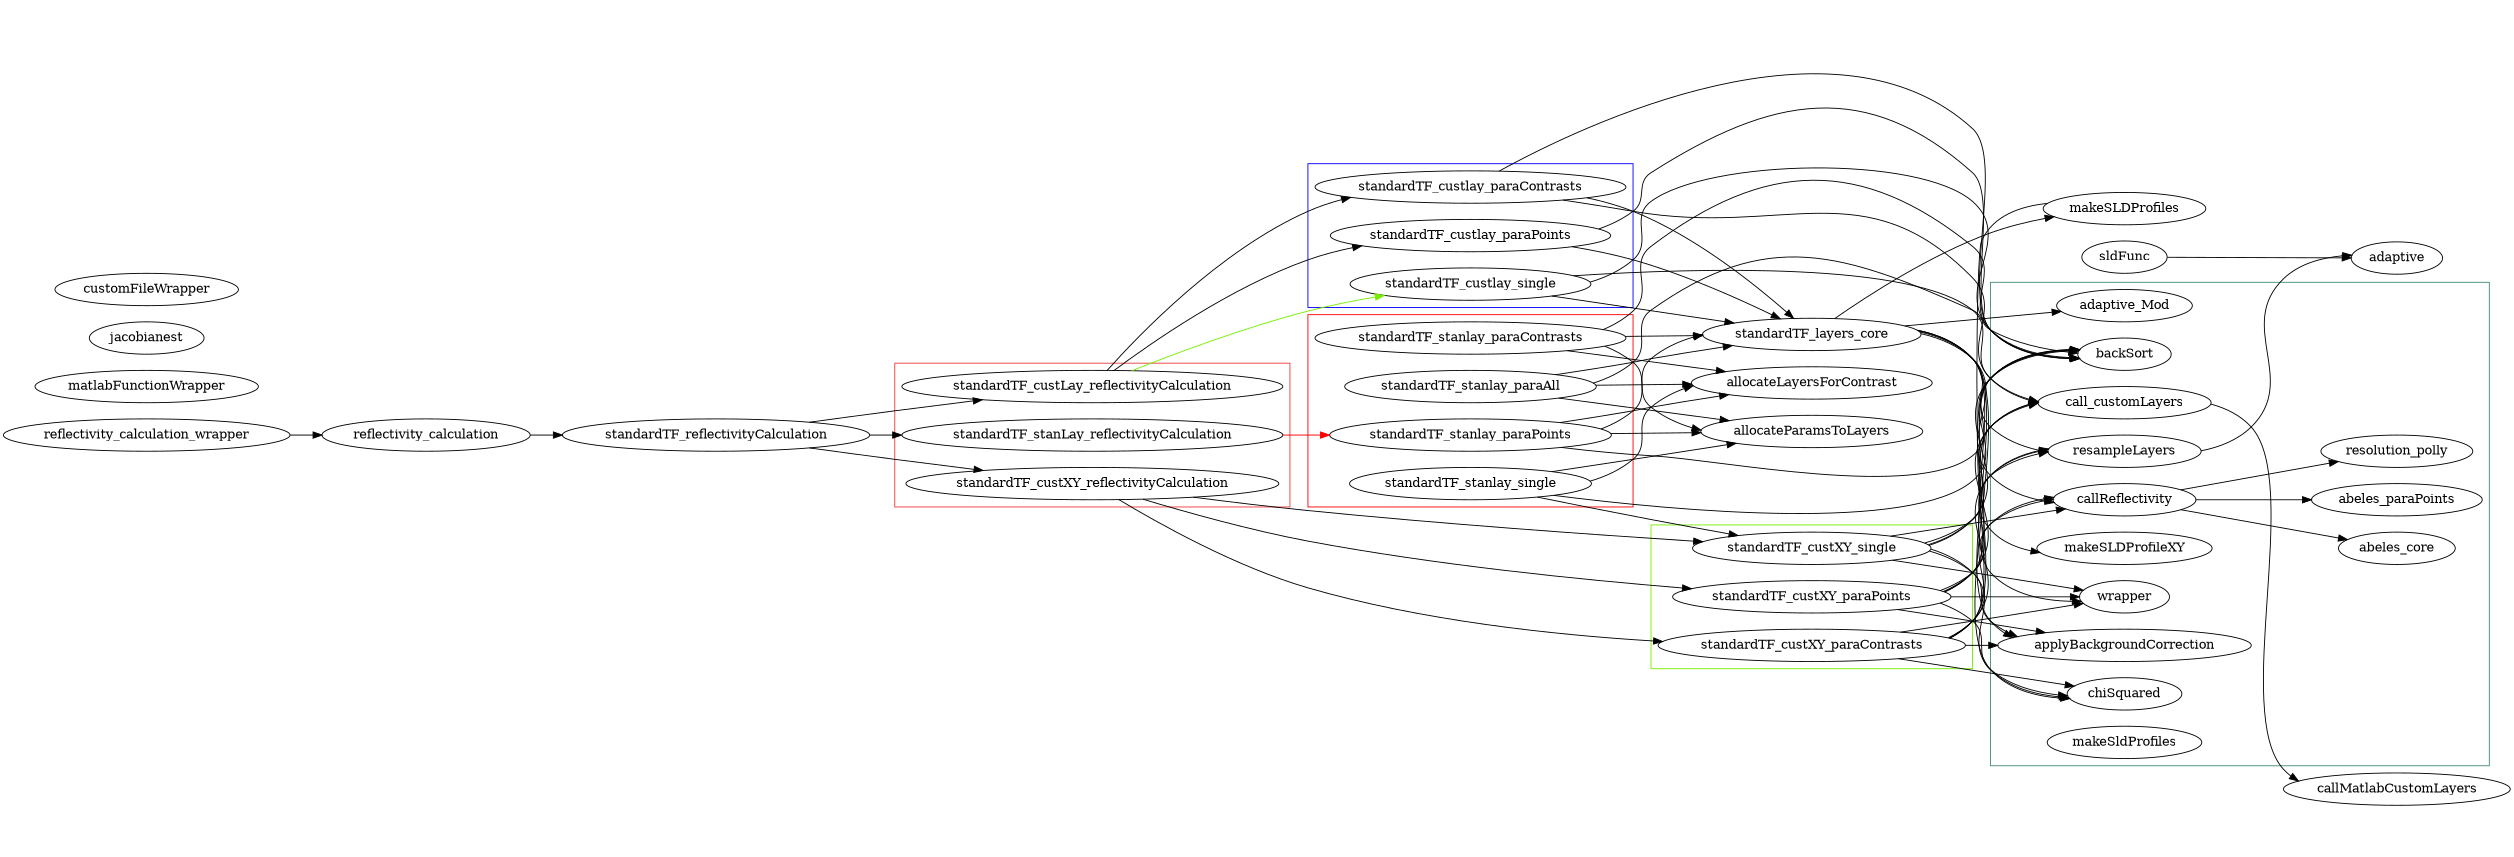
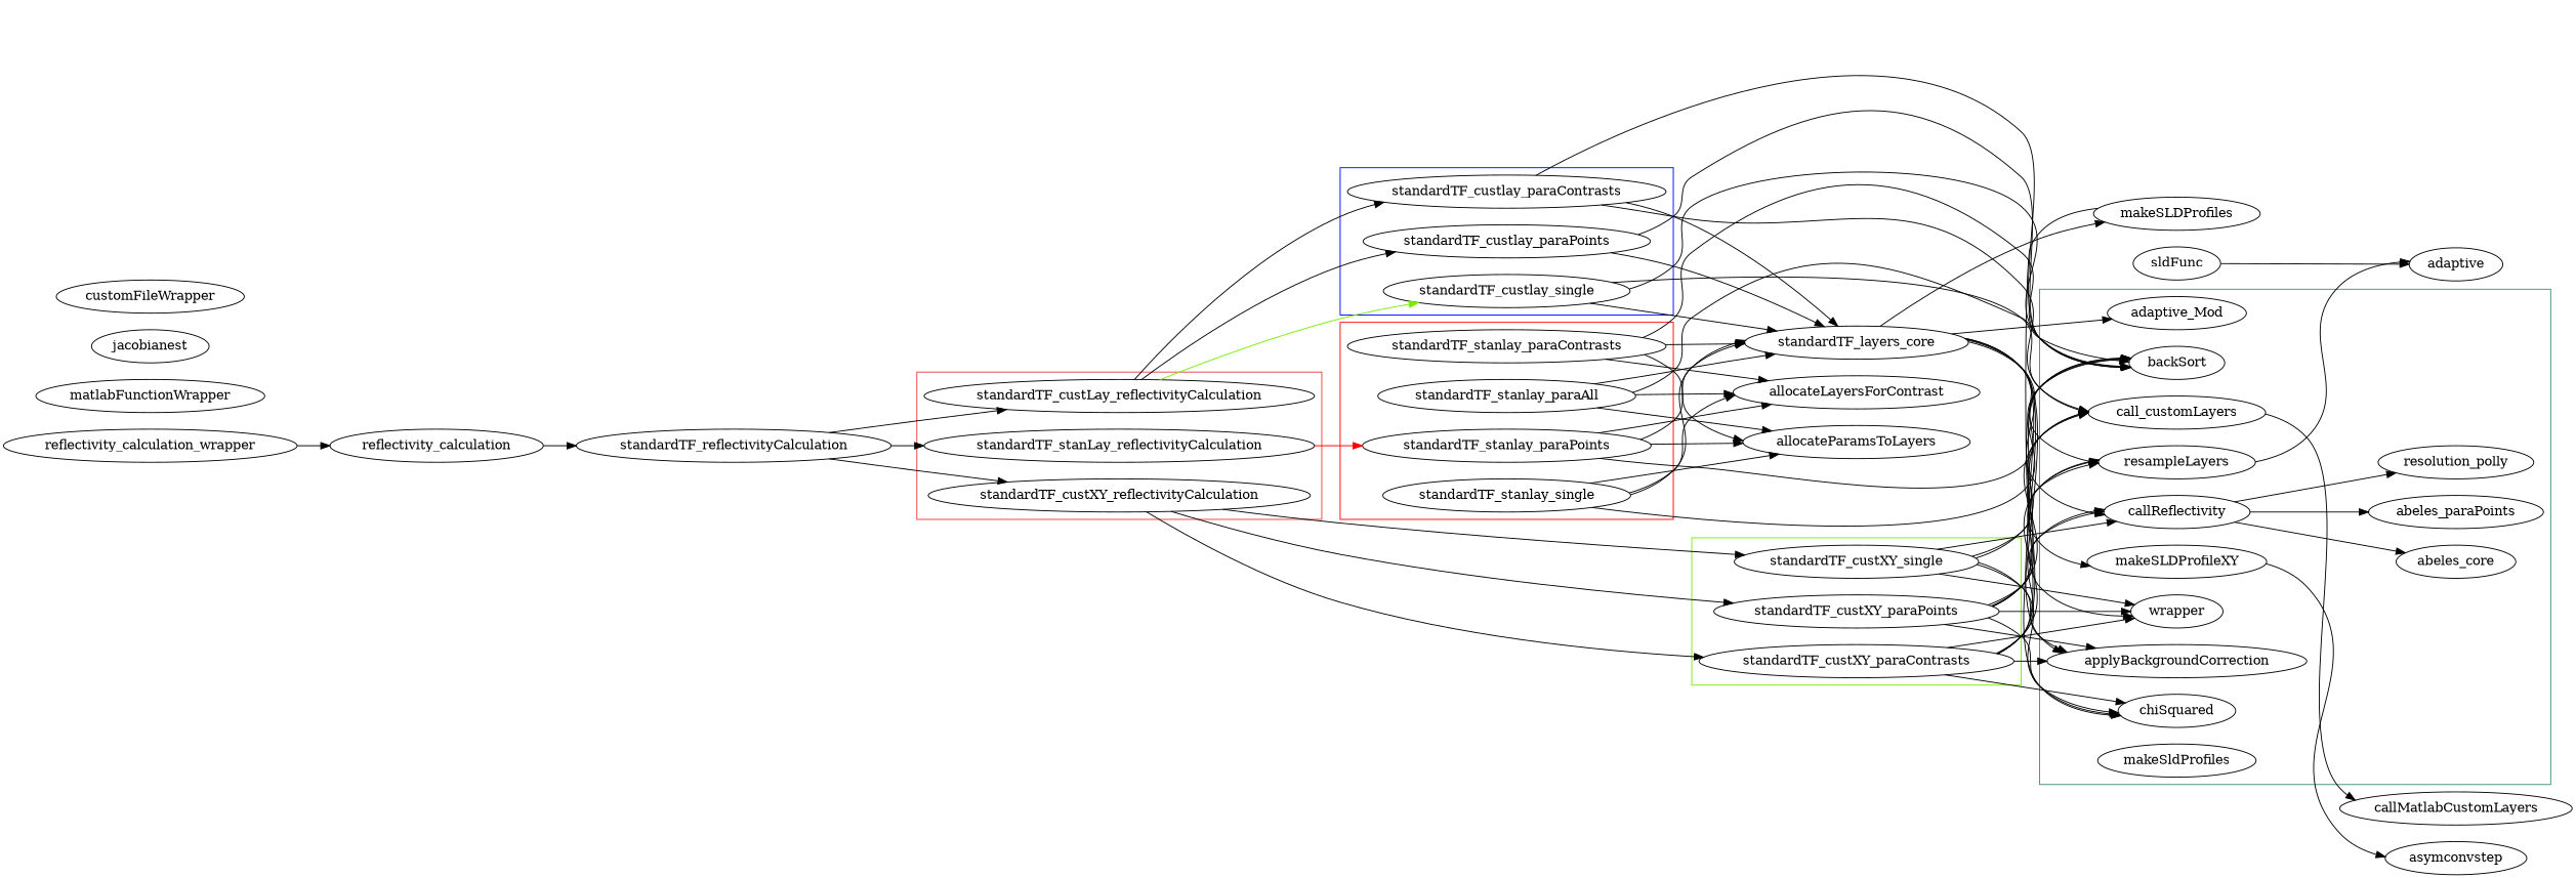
  digraph {
    compound=true
    rankdir=LR
    standardTF_stanlay_single
    standardTF_stanlay_paraPoints
    standardTF_stanlay_paraContrasts
    standardTF_stanlay_paraAll
    standardTF_custLay_reflectivityCalculation
    standardTF_stanLay_reflectivityCalculation
    standardTF_custXY_reflectivityCalculation
    standardTF_custlay_single
    standardTF_custlay_paraPoints
    standardTF_custlay_paraContrasts
    standardTF_custXY_single
    standardTF_custXY_paraPoints
    standardTF_custXY_paraContrasts
    backSort
    n15 [label=abeles_core]
    abeles_paraPoints
    resolution_polly
    makeSLDProfileXY
    call_customLayers
    applyBackgroundCorrection
    callReflectivity
    chiSquared
    resampleLayers
    n24 [label=wrapper]
    n25 [label=adaptive_Mod]
    makeSldProfiles
    standardTF_layers_core
    allocateLayersForContrast
    allocateParamsToLayers
+   asymconvstep
    callMatlabCustomLayers
    adaptive
    makeSLDProfiles
    sldFunc
    reflectivity_calculation
    standardTF_reflectivityCalculation
    reflectivity_calculation_wrapper
    matlabFunctionWrapper
    jacobianest
    customFileWrapper
    subgraph cluster_1 {
      color=red
      standardTF_stanlay_single
      standardTF_stanlay_paraPoints
      standardTF_stanlay_paraContrasts
      standardTF_stanlay_paraAll
    }
    subgraph cluster_2 {
      color=brown2
      standardTF_custLay_reflectivityCalculation
      standardTF_stanLay_reflectivityCalculation
      standardTF_custXY_reflectivityCalculation
    }
    subgraph cluster_3 {
      color=blue
      standardTF_custlay_single
      standardTF_custlay_paraPoints
      standardTF_custlay_paraContrasts
    }
    subgraph cluster_4 {
      color=chartreuse2
      standardTF_custXY_single
      standardTF_custXY_paraPoints
      standardTF_custXY_paraContrasts
    }
    subgraph cluster_5 {
      color=aquamarine4
      backSort
      n15
      abeles_paraPoints
      resolution_polly
      makeSLDProfileXY
      call_customLayers
      applyBackgroundCorrection
      callReflectivity
      chiSquared
      resampleLayers
      n24
      n25
      makeSldProfiles
    }
    standardTF_stanlay_single -> backSort
-   standardTF_stanlay_single -> standardTF_custXY_single
+   standardTF_stanlay_single -> standardTF_layers_core
    standardTF_stanlay_single -> allocateLayersForContrast
    standardTF_stanlay_single -> allocateParamsToLayers
    standardTF_stanlay_paraPoints -> backSort
    standardTF_stanlay_paraPoints -> standardTF_layers_core
    standardTF_stanlay_paraPoints -> allocateLayersForContrast
    standardTF_stanlay_paraPoints -> allocateParamsToLayers
    standardTF_stanlay_paraContrasts -> backSort
    standardTF_stanlay_paraContrasts -> standardTF_layers_core
    standardTF_stanlay_paraContrasts -> allocateLayersForContrast
    standardTF_stanlay_paraContrasts -> allocateParamsToLayers
    standardTF_stanlay_paraAll -> backSort
    standardTF_stanlay_paraAll -> standardTF_layers_core
    standardTF_stanlay_paraAll -> allocateLayersForContrast
    standardTF_stanlay_paraAll -> allocateParamsToLayers
    standardTF_custLay_reflectivityCalculation -> standardTF_custlay_single [color=chartreuse2]
    standardTF_custLay_reflectivityCalculation -> standardTF_custlay_paraPoints
    standardTF_custLay_reflectivityCalculation -> standardTF_custlay_paraContrasts
    standardTF_stanLay_reflectivityCalculation -> standardTF_stanlay_paraPoints [color=red]
    standardTF_custXY_reflectivityCalculation -> standardTF_custXY_single
    standardTF_custXY_reflectivityCalculation -> standardTF_custXY_paraPoints
    standardTF_custXY_reflectivityCalculation -> standardTF_custXY_paraContrasts
    standardTF_custlay_single -> backSort
    standardTF_custlay_single -> call_customLayers
    standardTF_custlay_single -> standardTF_layers_core
    standardTF_custlay_paraPoints -> backSort
    standardTF_custlay_paraPoints -> standardTF_layers_core
    standardTF_custlay_paraContrasts -> backSort
    standardTF_custlay_paraContrasts -> call_customLayers
    standardTF_custlay_paraContrasts -> standardTF_layers_core
-   standardTF_custXY_single -> backSort
    standardTF_custXY_single -> call_customLayers
    standardTF_custXY_single -> applyBackgroundCorrection
    standardTF_custXY_single -> callReflectivity
    standardTF_custXY_single -> chiSquared
    standardTF_custXY_single -> resampleLayers
    standardTF_custXY_single -> n24
    standardTF_custXY_paraPoints -> backSort
    standardTF_custXY_paraPoints -> call_customLayers
    standardTF_custXY_paraPoints -> applyBackgroundCorrection
    standardTF_custXY_paraPoints -> callReflectivity
    standardTF_custXY_paraPoints -> chiSquared
    standardTF_custXY_paraPoints -> resampleLayers
    standardTF_custXY_paraPoints -> n24
    standardTF_custXY_paraContrasts -> backSort
    standardTF_custXY_paraContrasts -> call_customLayers
    standardTF_custXY_paraContrasts -> applyBackgroundCorrection
    standardTF_custXY_paraContrasts -> callReflectivity
    standardTF_custXY_paraContrasts -> chiSquared
    standardTF_custXY_paraContrasts -> resampleLayers
    standardTF_custXY_paraContrasts -> n24
+   makeSLDProfileXY -> asymconvstep
    call_customLayers -> callMatlabCustomLayers
    callReflectivity -> n15
    callReflectivity -> abeles_paraPoints
    callReflectivity -> resolution_polly
    resampleLayers -> adaptive
    standardTF_layers_core -> applyBackgroundCorrection
    standardTF_layers_core -> callReflectivity
    standardTF_layers_core -> chiSquared
    standardTF_layers_core -> resampleLayers
    standardTF_layers_core -> n24
    standardTF_layers_core -> n25
    standardTF_layers_core -> makeSLDProfiles
    makeSLDProfiles -> makeSLDProfileXY
    sldFunc -> adaptive
    reflectivity_calculation -> standardTF_reflectivityCalculation
    standardTF_reflectivityCalculation -> standardTF_custLay_reflectivityCalculation
    standardTF_reflectivityCalculation -> standardTF_stanLay_reflectivityCalculation
    standardTF_reflectivityCalculation -> standardTF_custXY_reflectivityCalculation
    reflectivity_calculation_wrapper -> reflectivity_calculation
  }
